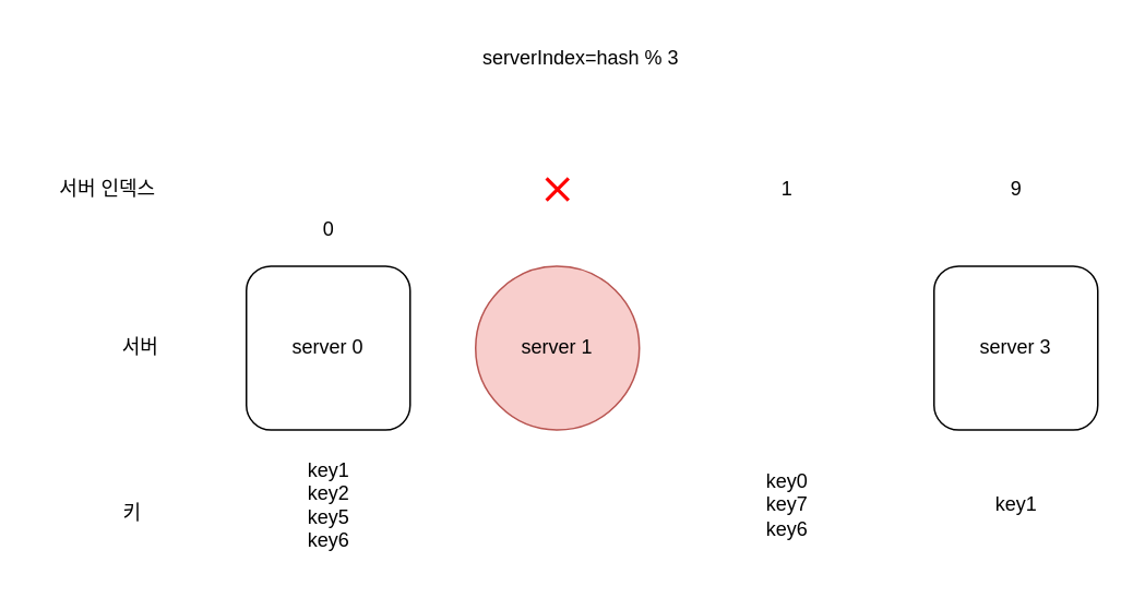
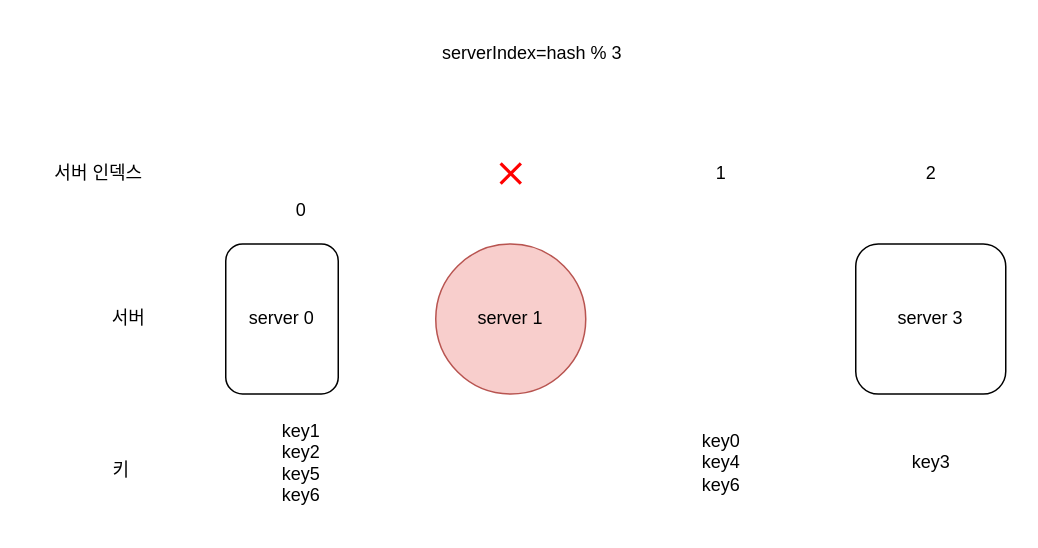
  <mxCell id="0" />
  <mxCell id="1" parent="0" />
- <mxCell id="2" value="server 0" style="rounded=1;whiteSpace=wrap;html=1;" vertex="1" parent="1"><mxGeometry x="150" y="162" width="100" height="100" as="geometry" /></mxCell>
+ <mxCell id="2" value="server 0" style="rounded=1;whiteSpace=wrap;html=1;" vertex="1" parent="1"><mxGeometry x="150" y="162" width="75" height="100" as="geometry" /></mxCell>
  <mxCell id="3" value="server 1" style="ellipse;whiteSpace=wrap;html=1;fillColor=#f8cecc;strokeColor=#b85450;" vertex="1" parent="1"><mxGeometry x="290" y="162" width="100" height="100" as="geometry" /></mxCell>
  <mxCell id="4" value="server 3" style="rounded=1;whiteSpace=wrap;html=1;" vertex="1" parent="1"><mxGeometry x="570" y="162" width="100" height="100" as="geometry" /></mxCell>
  <mxCell id="5" value="0" style="text;html=1;align=center;verticalAlign=middle;resizable=0;points=[];autosize=1;strokeColor=none;fillColor=none;" vertex="1" parent="1"><mxGeometry x="185" y="125" width="30" height="30" as="geometry" /></mxCell>
  <mxCell id="6" value="1" style="text;html=1;align=center;verticalAlign=middle;resizable=0;points=[];autosize=1;strokeColor=none;fillColor=none;" vertex="1" parent="1"><mxGeometry x="465" y="100" width="30" height="30" as="geometry" /></mxCell>
- <mxCell id="7" value="9" style="text;html=1;align=center;verticalAlign=middle;resizable=0;points=[];autosize=1;strokeColor=none;fillColor=none;" vertex="1" parent="1"><mxGeometry x="605" y="100" width="30" height="30" as="geometry" /></mxCell>
+ <mxCell id="7" value="2" style="text;html=1;align=center;verticalAlign=middle;resizable=0;points=[];autosize=1;strokeColor=none;fillColor=none;" vertex="1" parent="1"><mxGeometry x="605" y="100" width="30" height="30" as="geometry" /></mxCell>
  <mxCell id="8" value="서버 인덱스" style="text;html=1;align=center;verticalAlign=middle;resizable=0;points=[];autosize=1;strokeColor=none;fillColor=none;" vertex="1" parent="1"><mxGeometry x="20" y="100" width="90" height="30" as="geometry" /></mxCell>
  <mxCell id="9" value="서버" style="text;html=1;align=center;verticalAlign=middle;resizable=0;points=[];autosize=1;strokeColor=none;fillColor=none;" vertex="1" parent="1"><mxGeometry x="60" y="197" width="50" height="30" as="geometry" /></mxCell>
  <mxCell id="10" value="키" style="text;html=1;align=center;verticalAlign=middle;resizable=0;points=[];autosize=1;strokeColor=none;fillColor=none;" vertex="1" parent="1"><mxGeometry x="60" y="298" width="40" height="30" as="geometry" /></mxCell>
  <mxCell id="11" value="key1&lt;br&gt;key2&lt;div&gt;key5&lt;/div&gt;&lt;div&gt;key6&lt;/div&gt;" style="text;html=1;align=center;verticalAlign=middle;resizable=0;points=[];autosize=1;strokeColor=none;fillColor=none;" vertex="1" parent="1"><mxGeometry x="175" y="273" width="50" height="70" as="geometry" /></mxCell>
- <mxCell id="12" value="key0&lt;div&gt;key7&lt;/div&gt;&lt;div&gt;key6&lt;/div&gt;" style="text;html=1;align=center;verticalAlign=middle;resizable=0;points=[];autosize=1;strokeColor=none;fillColor=none;" vertex="1" parent="1"><mxGeometry x="455" y="278" width="50" height="60" as="geometry" /></mxCell>
- <mxCell id="13" value="key1" style="text;html=1;align=center;verticalAlign=middle;resizable=0;points=[];autosize=1;strokeColor=none;fillColor=none;" vertex="1" parent="1"><mxGeometry x="595" y="293" width="50" height="30" as="geometry" /></mxCell>
+ <mxCell id="12" value="key0&lt;div&gt;key4&lt;/div&gt;&lt;div&gt;key6&lt;/div&gt;" style="text;html=1;align=center;verticalAlign=middle;resizable=0;points=[];autosize=1;strokeColor=none;fillColor=none;" vertex="1" parent="1"><mxGeometry x="455" y="278" width="50" height="60" as="geometry" /></mxCell>
+ <mxCell id="13" value="key3" style="text;html=1;align=center;verticalAlign=middle;resizable=0;points=[];autosize=1;strokeColor=none;fillColor=none;" vertex="1" parent="1"><mxGeometry x="595" y="293" width="50" height="30" as="geometry" /></mxCell>
  <mxCell id="14" value="" style="shape=mxgraph.mockup.markup.redX;fillColor=#ff0000;html=1;shadow=0;whiteSpace=wrap;strokeColor=none;" vertex="1" parent="1"><mxGeometry x="332.5" y="107.5" width="15" height="15" as="geometry" /></mxCell>
  <mxCell id="15" value="serverIndex=hash % 3" style="text;html=1;align=center;verticalAlign=middle;resizable=0;points=[];autosize=1;strokeColor=none;fillColor=none;" vertex="1" parent="1"><mxGeometry x="284" y="20" width="140" height="30" as="geometry" /></mxCell>
